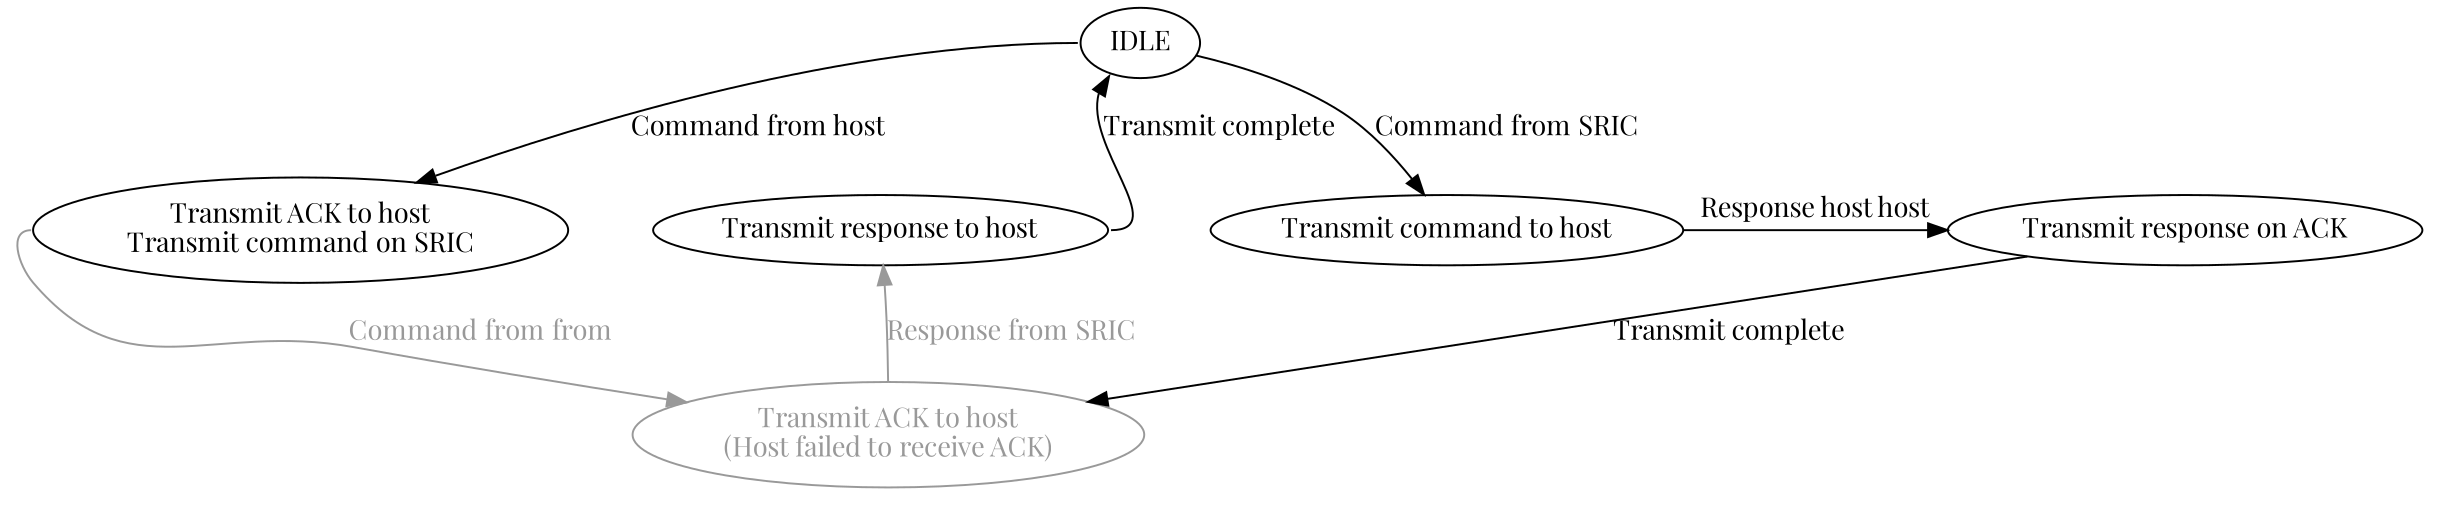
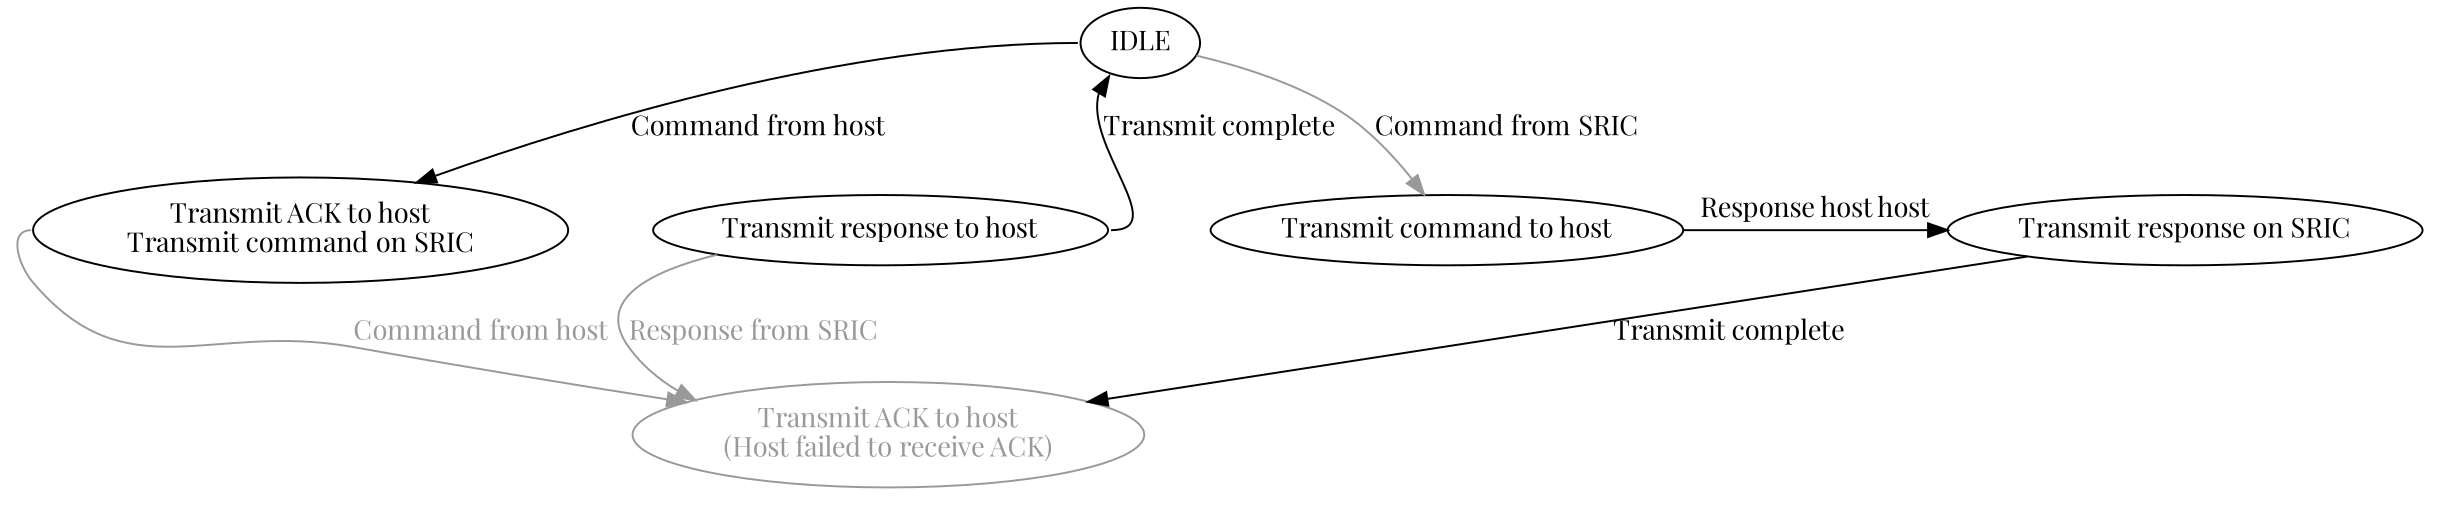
  digraph {
    fontname="Playfair Display"
    node [fontname="Playfair Display"]
    edge [fontname="Playfair Display"]
    IDLE
    n2 [label="Transmit ACK to host\nTransmit command on SRIC"]
    n3 [label="Transmit command to host"]
    n4 [label="Transmit response to host"]
    n5 [color="#999999" fontcolor="#999999" label="Transmit ACK to host\n(Host failed to receive ACK)"]
-   n6 [label="Transmit response on ACK"]
+   n6 [label="Transmit response on SRIC"]
    subgraph sub_1 {
      rank=same
      IDLE
    }
    subgraph sub_2 {
      rank=same
      n2
      n3
    }
    subgraph cluster_3 {
      color=white
      n4
      n5
    }
    subgraph cluster_4 {
      color=white
      n6
    }
    IDLE -> n2 [label="Command from host" tailport=w]
-   IDLE -> n3 [label="Command from SRIC"]
-   n2 -> n5 [color="#999999" fontcolor="#999999" label="Command from from" tailport=w]
+   IDLE -> n3 [label="Command from SRIC" color="#999999"]
+   n2 -> n5 [color="#999999" fontcolor="#999999" label="Command from host" tailport=w]
    n3 -> n6 [label="Response host host"]
    n4 -> IDLE [headport=sw label="Transmit complete" tailport=e]
-   n5 -> n4 [color="#999999" fontcolor="#999999" label="Response from SRIC"]
+   n4 -> n5 [color="#999999" fontcolor="#999999" label="Response from SRIC"]
    n6 -> n5 [label="Transmit complete"]
  }
